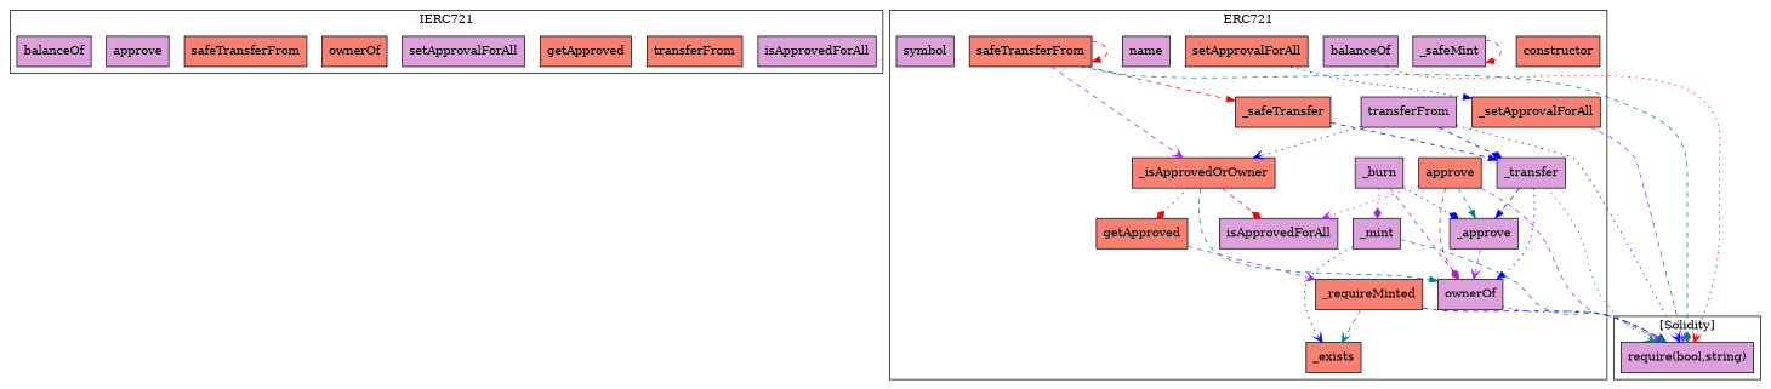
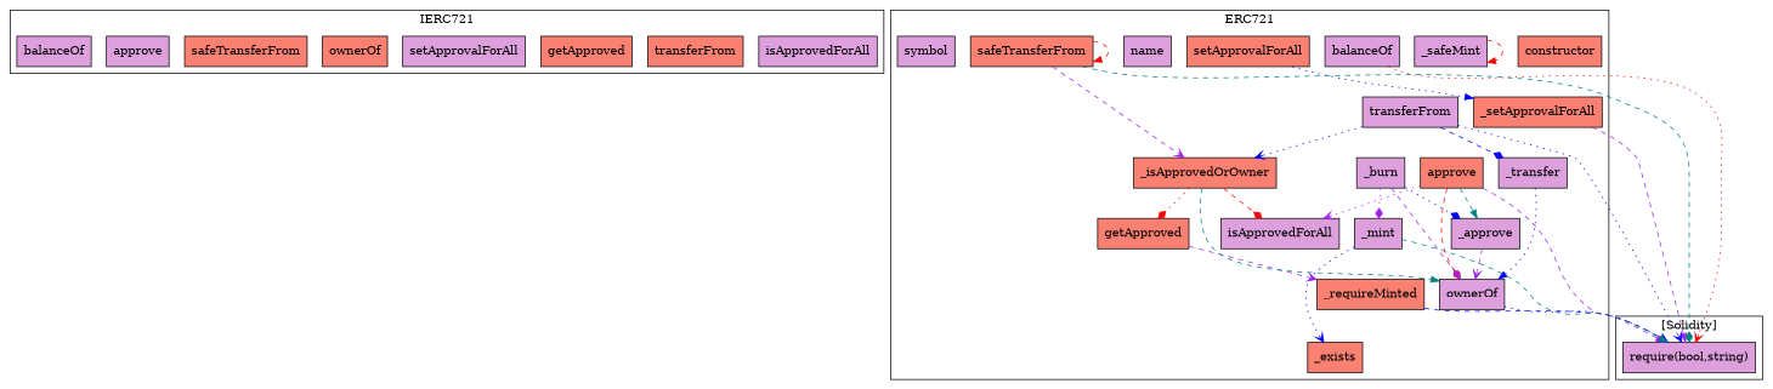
  strict digraph {
    rankdir=TB
    node [fillcolor=plum shape=box style=filled]
    edge [arrowhead=normal color=blue style=dashed]
    n1 [label=isApprovedForAll]
    n2 [fillcolor=salmon label=transferFrom]
    n3 [fillcolor=salmon label=getApproved]
    n4 [label=setApprovalForAll]
    n5 [fillcolor=salmon label=ownerOf]
    n6 [fillcolor=salmon label=safeTransferFrom]
    n7 [label=approve]
    n8 [label=balanceOf]
    n9 [fillcolor=salmon label=getApproved]
    n10 [fillcolor=salmon label=_requireMinted]
    n11 [fillcolor=salmon label=approve]
    n12 [label=ownerOf]
    n13 [label=_approve]
    n14 [label=isApprovedForAll]
    n15 [fillcolor=salmon label=constructor]
    n16 [label=_transfer]
    n17 [label=_mint]
    n18 [fillcolor=salmon label=_exists]
    n19 [label=_safeMint]
    n20 [fillcolor=salmon label=_setApprovalForAll]
    n21 [fillcolor=salmon label=setApprovalForAll]
    n22 [label=balanceOf]
    n23 [label=_burn]
    n24 [fillcolor=salmon label=_isApprovedOrOwner]
    n25 [label=name]
    n26 [fillcolor=salmon label=safeTransferFrom]
-   n27 [fillcolor=salmon label=_safeTransfer]
    n28 [label=transferFrom]
    n29 [label=symbol]
    "require(bool,string)"
    subgraph cluster_1 {
      label=IERC721
      n1
      n2
      n3
      n4
      n5
      n6
      n7
      n8
    }
    subgraph cluster_2 {
      label=ERC721
      n9
      n10
      n11
      n12
      n13
      n14
      n15
      n16
      n17
      n18
      n19
      n20
      n21
      n22
      n23
      n24
      n25
      n26
-     n27
      n28
      n29
    }
    subgraph cluster_3 {
      label="[Solidity]"
      "require(bool,string)"
    }
    n9 -> n10 [arrowhead=vee color=purple]
-   n10 -> n18 [arrowhead=vee color=teal]
    n10 -> "require(bool,string)" [arrowhead=vee]
    n11 -> n12 [arrowhead=diamond color=red]
    n11 -> n13 [color=teal]
    n11 -> n14 [arrowhead=vee color=purple style=dotted]
    n11 -> "require(bool,string)" [color=purple]
    n12 -> "require(bool,string)" [style=dotted]
    n13 -> n12 [arrowhead=vee color=purple]
    n16 -> n12 [style=dotted]
-   n16 -> n13
-   n16 -> "require(bool,string)" [arrowhead=vee color=teal style=dotted]
    n17 -> n18 [arrowhead=vee style=dotted]
    n17 -> "require(bool,string)" [color=teal]
    n19 -> n19 [color=red]
-   n20 -> "require(bool,string)" [arrowhead=vee color=purple]
+   n20 -> "require(bool,string)" [color=purple]
    n21 -> n20 [style=dotted]
    n22 -> "require(bool,string)" [arrowhead=vee color=red style=dotted]
    n23 -> n12 [color=purple]
    n23 -> n13 [arrowhead=diamond style=dotted]
    n23 -> n17 [arrowhead=diamond color=purple style=dotted]
    n24 -> n9 [arrowhead=diamond color=red style=dotted]
    n24 -> n12 [color=teal]
    n24 -> n14 [arrowhead=diamond color=red]
    n26 -> n24 [arrowhead=vee color=purple]
    n26 -> n26 [color=red]
-   n26 -> n27 [color=red]
    n26 -> "require(bool,string)" [arrowhead=diamond color=teal]
-   n27 -> n16
    n28 -> n16 [arrowhead=diamond]
    n28 -> n24 [arrowhead=vee style=dotted]
    n28 -> "require(bool,string)" [arrowhead=vee style=dotted]
  }
